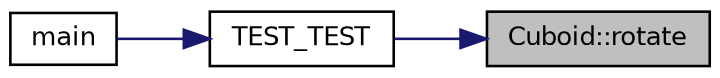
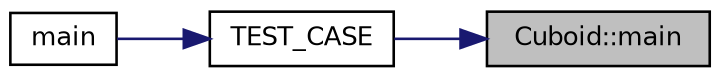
  digraph {
    rankdir=RL
    node [color=black fillcolor=white fontname=Helvetica fontsize=10 shape=record style=filled]
    edge [color=midnightblue dir=back fontname=Helvetica fontsize=10 labelfontname=Helvetica labelfontsize=10 style=solid]
-   n1 [fillcolor=grey75 fontcolor=black height=0.2 label="Cuboid::rotate" width=0.4]
-   n2 [height=0.2 label=TEST_TEST width=0.4]
+   n1 [fillcolor=grey75 fontcolor=black height=0.2 label="Cuboid::main" width=0.4]
+   n2 [height=0.2 label=TEST_CASE width=0.4]
    n3 [height=0.2 label=main width=0.4]
    n1 -> n2
    n2 -> n3
  }
